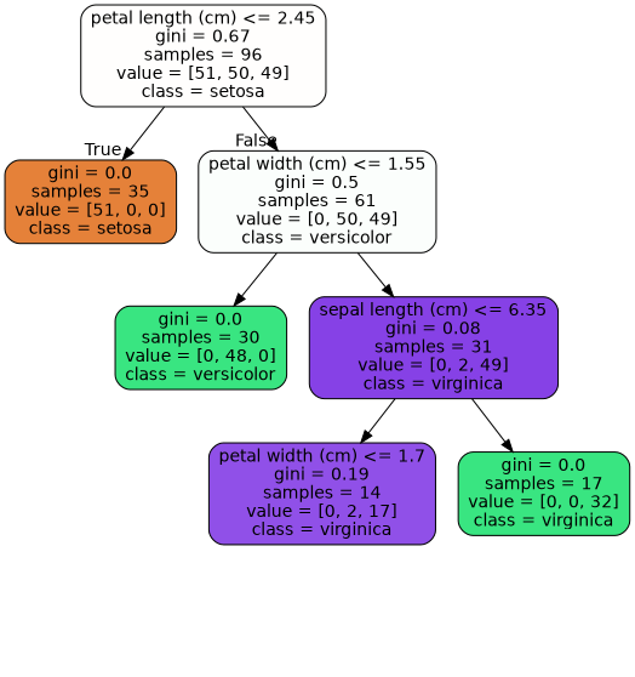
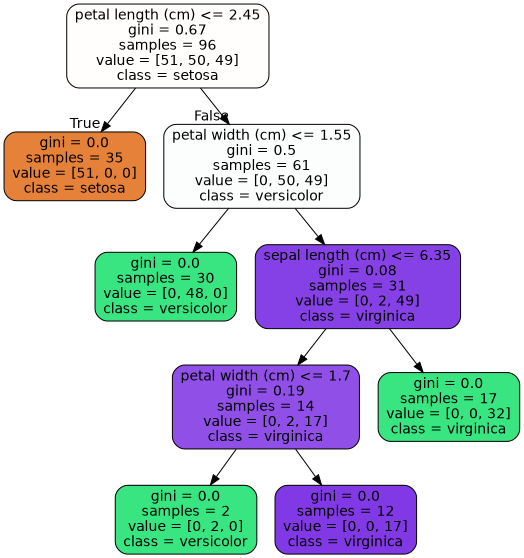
  digraph {
    node [color=black fillcolor="#39e581" fontname=helvetica shape=box style="filled, rounded"]
    edge [fontname=helvetica]
    n1 [fillcolor="#fffefd" label="petal length (cm) <= 2.45\ngini = 0.67\nsamples = 96\nvalue = [51, 50, 49]\nclass = setosa"]
    n2 [fillcolor="#e58139" label="gini = 0.0\nsamples = 35\nvalue = [51, 0, 0]\nclass = setosa"]
    n3 [fillcolor="#fbfefc" label="petal width (cm) <= 1.55\ngini = 0.5\nsamples = 61\nvalue = [0, 50, 49]\nclass = versicolor"]
    n4 [label="gini = 0.0\nsamples = 30\nvalue = [0, 48, 0]\nclass = versicolor"]
    n5 [fillcolor="#8641e6" label="sepal length (cm) <= 6.35\ngini = 0.08\nsamples = 31\nvalue = [0, 2, 49]\nclass = virginica"]
    n6 [fillcolor="#9050e8" label="petal width (cm) <= 1.7\ngini = 0.19\nsamples = 14\nvalue = [0, 2, 17]\nclass = virginica"]
    n7 [label="gini = 0.0\nsamples = 17\nvalue = [0, 0, 32]\nclass = virginica"]
+   n8 [label="gini = 0.0\nsamples = 2\nvalue = [0, 2, 0]\nclass = versicolor"]
+   n9 [fillcolor="#8139e5" label="gini = 0.0\nsamples = 12\nvalue = [0, 0, 17]\nclass = virginica"]
    n1 -> n2 [headlabel=True labelangle=45 labeldistance=2.5]
    n1 -> n3 [headlabel=False labelangle=-45 labeldistance=2.5]
    n3 -> n4
    n3 -> n5
    n5 -> n6
    n5 -> n7
+   n6 -> n8
+   n6 -> n9
  }
